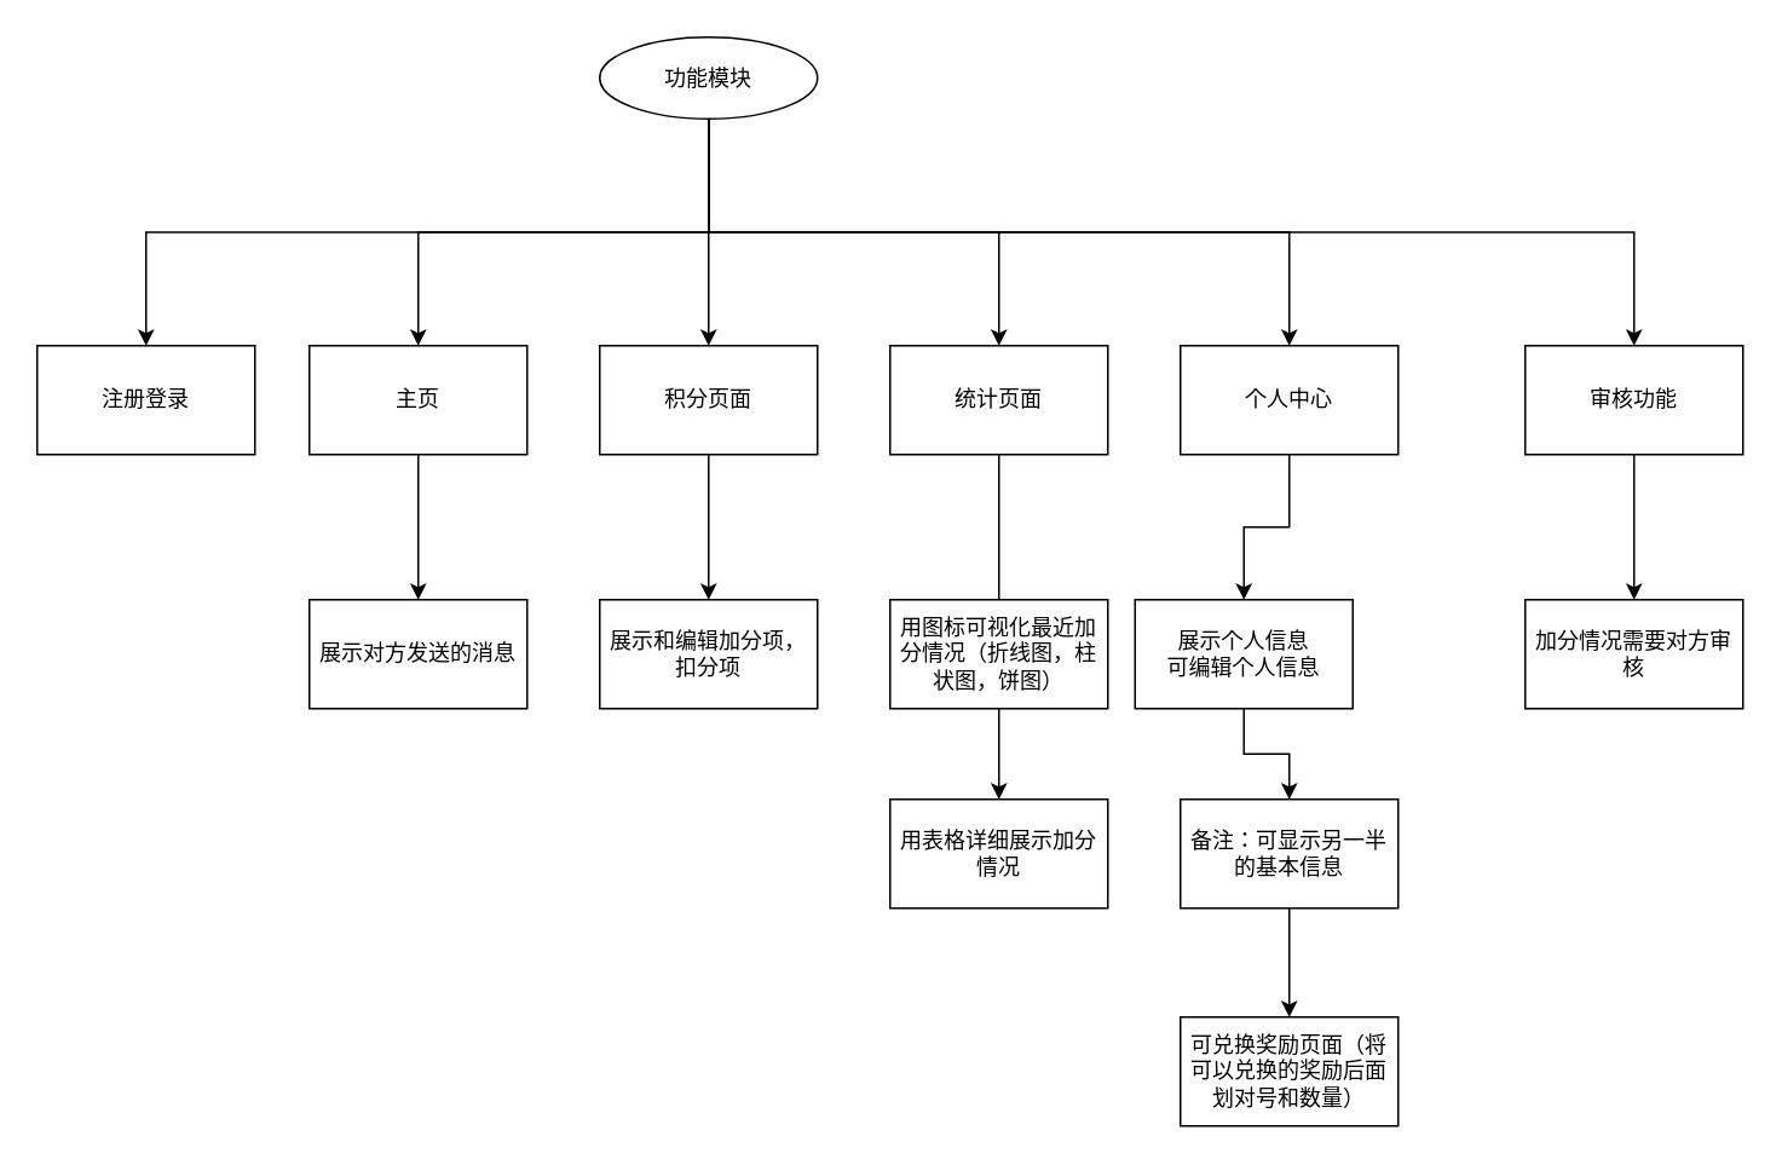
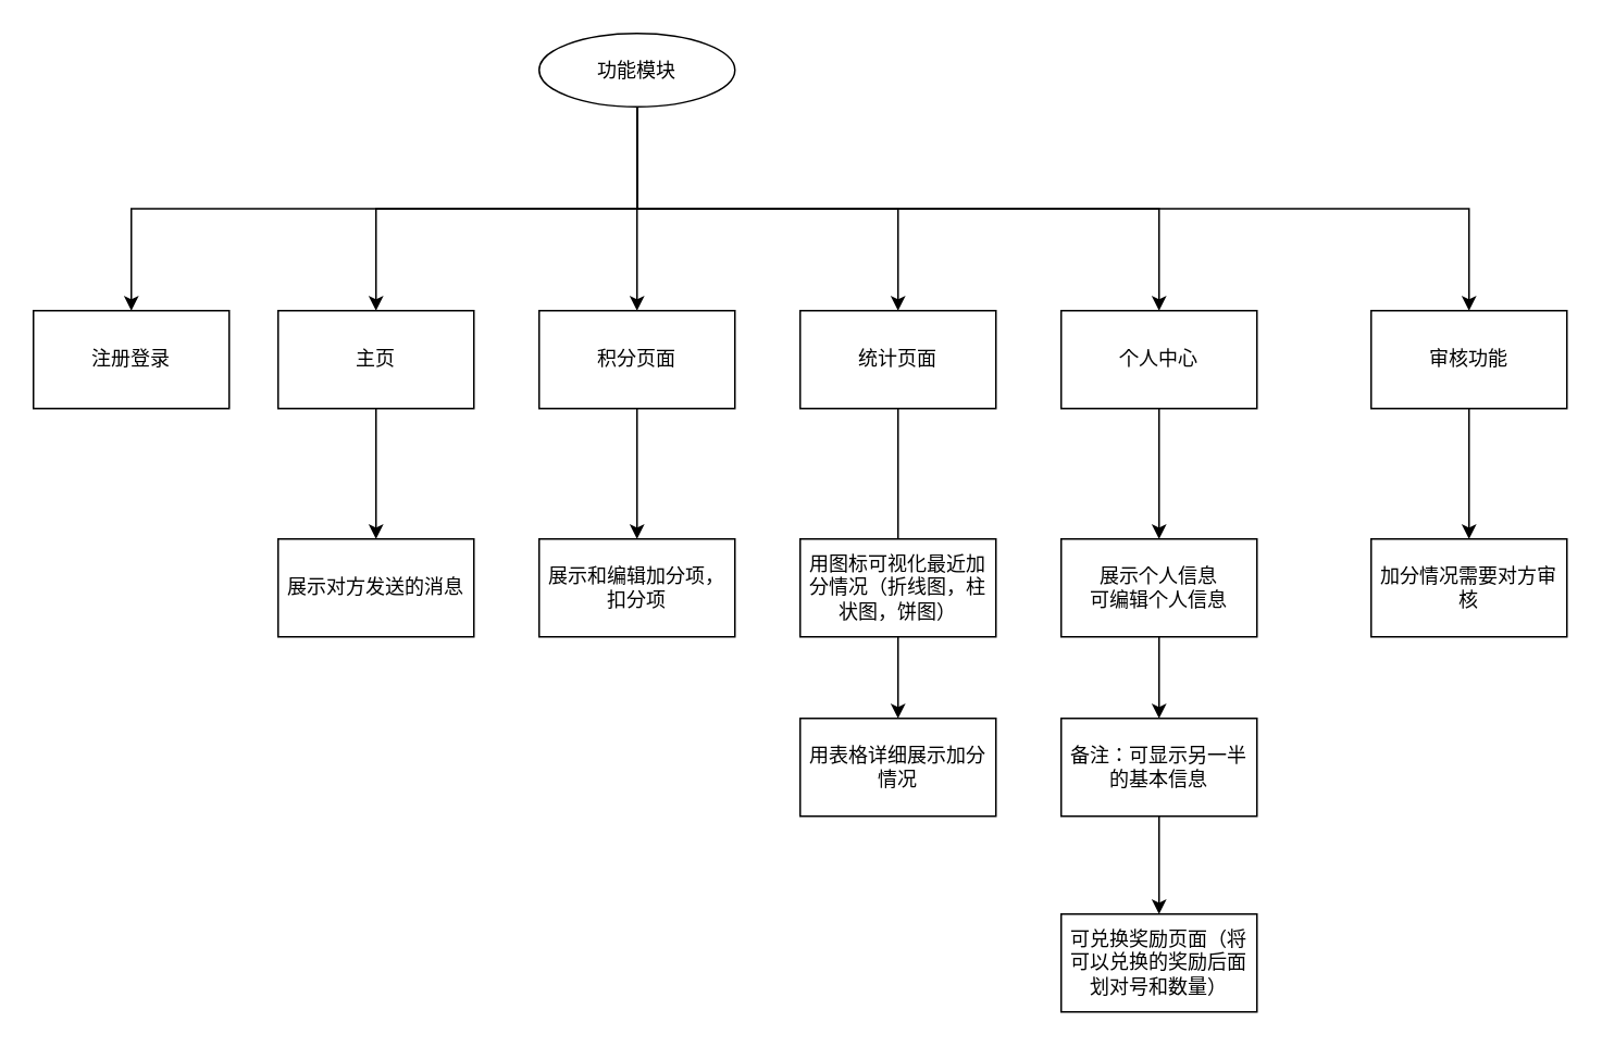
  <mxCell id="0" />
  <mxCell id="1" parent="0" />
  <mxCell id="2" style="edgeStyle=orthogonalEdgeStyle;rounded=0;orthogonalLoop=1;jettySize=auto;html=1;exitX=0.5;exitY=1;exitDx=0;exitDy=0;" edge="1" parent="1" source="8" target="9"><mxGeometry relative="1" as="geometry" /></mxCell>
  <mxCell id="3" style="edgeStyle=orthogonalEdgeStyle;rounded=0;orthogonalLoop=1;jettySize=auto;html=1;exitX=0.5;exitY=1;exitDx=0;exitDy=0;" edge="1" parent="1" source="8" target="11"><mxGeometry relative="1" as="geometry" /></mxCell>
  <mxCell id="4" style="edgeStyle=orthogonalEdgeStyle;rounded=0;orthogonalLoop=1;jettySize=auto;html=1;exitX=0.5;exitY=1;exitDx=0;exitDy=0;" edge="1" parent="1" source="8" target="13"><mxGeometry relative="1" as="geometry" /></mxCell>
  <mxCell id="5" style="edgeStyle=orthogonalEdgeStyle;rounded=0;orthogonalLoop=1;jettySize=auto;html=1;exitX=0.5;exitY=1;exitDx=0;exitDy=0;" edge="1" parent="1" source="8" target="15"><mxGeometry relative="1" as="geometry" /></mxCell>
  <mxCell id="6" style="edgeStyle=orthogonalEdgeStyle;rounded=0;orthogonalLoop=1;jettySize=auto;html=1;exitX=0.5;exitY=1;exitDx=0;exitDy=0;" edge="1" parent="1" source="8" target="17"><mxGeometry relative="1" as="geometry" /></mxCell>
  <mxCell id="7" style="edgeStyle=orthogonalEdgeStyle;rounded=0;orthogonalLoop=1;jettySize=auto;html=1;exitX=0.5;exitY=1;exitDx=0;exitDy=0;" edge="1" parent="1" source="8" target="26"><mxGeometry relative="1" as="geometry" /></mxCell>
  <mxCell id="8" value="功能模块" style="ellipse;whiteSpace=wrap;html=1;" vertex="1" parent="1"><mxGeometry x="330" y="20" width="120" height="45" as="geometry" /></mxCell>
  <mxCell id="9" value="注册登录" style="rounded=0;whiteSpace=wrap;html=1;" vertex="1" parent="1"><mxGeometry x="20" y="190" width="120" height="60" as="geometry" /></mxCell>
  <mxCell id="10" value="" style="edgeStyle=orthogonalEdgeStyle;rounded=0;orthogonalLoop=1;jettySize=auto;html=1;" edge="1" parent="1" source="11" target="28"><mxGeometry relative="1" as="geometry" /></mxCell>
  <mxCell id="11" value="积分页面" style="rounded=0;whiteSpace=wrap;html=1;" vertex="1" parent="1"><mxGeometry x="330" y="190" width="120" height="60" as="geometry" /></mxCell>
  <mxCell id="12" value="" style="edgeStyle=orthogonalEdgeStyle;rounded=0;orthogonalLoop=1;jettySize=auto;html=1;endArrow=none;" edge="1" parent="1" source="13" target="23"><mxGeometry relative="1" as="geometry" /></mxCell>
  <mxCell id="13" value="统计页面" style="rounded=0;whiteSpace=wrap;html=1;" vertex="1" parent="1"><mxGeometry x="490" y="190" width="120" height="60" as="geometry" /></mxCell>
  <mxCell id="14" value="" style="edgeStyle=orthogonalEdgeStyle;rounded=0;orthogonalLoop=1;jettySize=auto;html=1;" edge="1" parent="1" source="15" target="19"><mxGeometry relative="1" as="geometry" /></mxCell>
  <mxCell id="15" value="个人中心" style="rounded=0;whiteSpace=wrap;html=1;" vertex="1" parent="1"><mxGeometry x="650" y="190" width="120" height="60" as="geometry" /></mxCell>
  <mxCell id="16" value="" style="edgeStyle=orthogonalEdgeStyle;rounded=0;orthogonalLoop=1;jettySize=auto;html=1;" edge="1" parent="1" source="17" target="29"><mxGeometry relative="1" as="geometry" /></mxCell>
  <mxCell id="17" value="主页" style="rounded=0;whiteSpace=wrap;html=1;" vertex="1" parent="1"><mxGeometry x="170" y="190" width="120" height="60" as="geometry" /></mxCell>
  <mxCell id="18" value="" style="edgeStyle=orthogonalEdgeStyle;rounded=0;orthogonalLoop=1;jettySize=auto;html=1;" edge="1" parent="1" source="19" target="21"><mxGeometry relative="1" as="geometry" /></mxCell>
- <mxCell id="19" value="展示个人信息&lt;br&gt;可编辑个人信息" style="rounded=0;whiteSpace=wrap;html=1;" vertex="1" parent="1"><mxGeometry x="625" y="330" width="120" height="60" as="geometry" /></mxCell>
+ <mxCell id="19" value="展示个人信息&lt;br&gt;可编辑个人信息" style="rounded=0;whiteSpace=wrap;html=1;" vertex="1" parent="1"><mxGeometry x="650" y="330" width="120" height="60" as="geometry" /></mxCell>
  <mxCell id="20" value="" style="edgeStyle=orthogonalEdgeStyle;rounded=0;orthogonalLoop=1;jettySize=auto;html=1;" edge="1" parent="1" source="21" target="30"><mxGeometry relative="1" as="geometry" /></mxCell>
  <mxCell id="21" value="备注：可显示另一半的基本信息" style="whiteSpace=wrap;html=1;rounded=0;" vertex="1" parent="1"><mxGeometry x="650" y="440" width="120" height="60" as="geometry" /></mxCell>
  <mxCell id="22" value="" style="edgeStyle=orthogonalEdgeStyle;rounded=0;orthogonalLoop=1;jettySize=auto;html=1;" edge="1" parent="1" source="23" target="24"><mxGeometry relative="1" as="geometry" /></mxCell>
  <mxCell id="23" value="用图标可视化最近加分情况（折线图，柱状图，饼图）" style="rounded=0;whiteSpace=wrap;html=1;" vertex="1" parent="1"><mxGeometry x="490" y="330" width="120" height="60" as="geometry" /></mxCell>
  <mxCell id="24" value="用表格详细展示加分情况" style="whiteSpace=wrap;html=1;rounded=0;" vertex="1" parent="1"><mxGeometry x="490" y="440" width="120" height="60" as="geometry" /></mxCell>
  <mxCell id="25" value="" style="edgeStyle=orthogonalEdgeStyle;rounded=0;orthogonalLoop=1;jettySize=auto;html=1;" edge="1" parent="1" source="26" target="27"><mxGeometry relative="1" as="geometry" /></mxCell>
  <mxCell id="26" value="审核功能" style="ellipse;whiteSpace=wrap;html=1;shape=label;perimeter=rectanglePerimeter;rounded=0;" vertex="1" parent="1"><mxGeometry x="840" y="190" width="120" height="60" as="geometry" /></mxCell>
  <mxCell id="27" value="加分情况需要对方审核" style="whiteSpace=wrap;html=1;rounded=0;" vertex="1" parent="1"><mxGeometry x="840" y="330" width="120" height="60" as="geometry" /></mxCell>
  <mxCell id="28" value="展示和编辑加分项，扣分项" style="whiteSpace=wrap;html=1;rounded=0;" vertex="1" parent="1"><mxGeometry x="330" y="330" width="120" height="60" as="geometry" /></mxCell>
  <mxCell id="29" value="展示对方发送的消息" style="whiteSpace=wrap;html=1;rounded=0;" vertex="1" parent="1"><mxGeometry x="170" y="330" width="120" height="60" as="geometry" /></mxCell>
  <mxCell id="30" value="可兑换奖励页面（将可以兑换的奖励后面划对号和数量）" style="whiteSpace=wrap;html=1;rounded=0;" vertex="1" parent="1"><mxGeometry x="650" y="560" width="120" height="60" as="geometry" /></mxCell>
